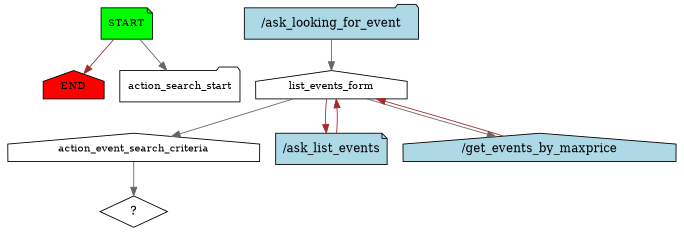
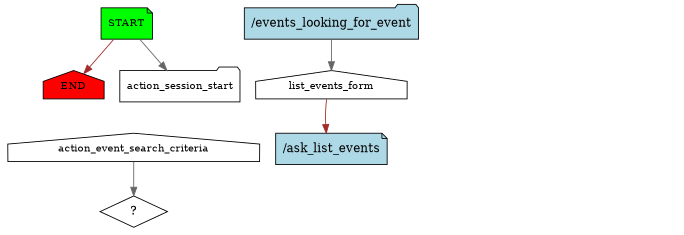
  digraph {
    node [fontsize=12 shape=house style=filled]
    edge [color=gray40]
    n1 [fillcolor=green label=START shape=note]
    n2 [fillcolor=red label=END]
-   n3 [label=action_search_start shape=folder style=""]
-   n4 [fillcolor=lightblue label="/ask_looking_for_event" shape=folder fontsize=""]
+   n3 [label=action_session_start shape=folder style=""]
+   n4 [fillcolor=lightblue label="/events_looking_for_event" shape=folder fontsize=""]
    n5 [label=list_events_form style=""]
    n6 [label=action_event_search_criteria style=""]
    n7 [fillcolor=lightblue label="/ask_list_events" shape=note fontsize=""]
-   n8 [fillcolor=lightblue label="/get_events_by_maxprice" fontsize=""]
    n9 [label="  ?  " shape=diamond fontsize="" style=""]
    n1 -> n2 [color=brown]
    n1 -> n3
    n4 -> n5
-   n5 -> n6
    n5 -> n7 [color=brown]
-   n5 -> n8
    n6 -> n9
-   n7 -> n5 [color=brown]
-   n8 -> n5 [color=brown]
  }
